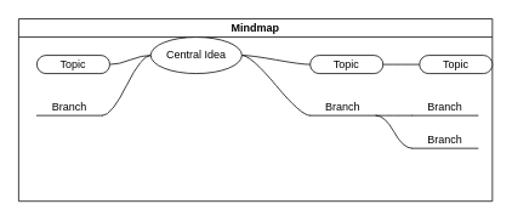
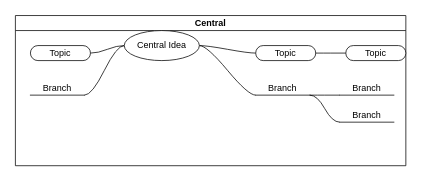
  <mxCell id="0" />
  <mxCell id="1" parent="0" />
- <mxCell id="2" value="Mindmap" style="swimlane;startSize=20;horizontal=1;containerType=tree;" vertex="1" parent="1"><mxGeometry x="20" y="20" width="520" height="200" as="geometry" /></mxCell>
+ <mxCell id="2" value="Central" style="swimlane;startSize=20;horizontal=1;containerType=tree;" vertex="1" parent="1"><mxGeometry x="20" y="20" width="520" height="200" as="geometry" /></mxCell>
  <mxCell id="3" value="" style="edgeStyle=entityRelationEdgeStyle;startArrow=none;endArrow=none;segment=10;curved=1;" edge="1" parent="2" source="7" target="8"><mxGeometry relative="1" as="geometry" /></mxCell>
  <mxCell id="4" value="" style="edgeStyle=entityRelationEdgeStyle;startArrow=none;endArrow=none;segment=10;curved=1;" edge="1" parent="2" source="7" target="9"><mxGeometry relative="1" as="geometry" /></mxCell>
  <mxCell id="5" value="" style="edgeStyle=entityRelationEdgeStyle;startArrow=none;endArrow=none;segment=10;curved=1;" edge="1" parent="2" source="7" target="10"><mxGeometry relative="1" as="geometry" /></mxCell>
  <mxCell id="6" value="" style="edgeStyle=entityRelationEdgeStyle;startArrow=none;endArrow=none;segment=10;curved=1;" edge="1" parent="2" source="7" target="11"><mxGeometry relative="1" as="geometry" /></mxCell>
  <mxCell id="7" value="Central Idea" style="ellipse;whiteSpace=wrap;html=1;align=center;treeFolding=1;treeMoving=1;newEdgeStyle={&quot;edgeStyle&quot;:&quot;entityRelationEdgeStyle&quot;,&quot;startArrow&quot;:&quot;none&quot;,&quot;endArrow&quot;:&quot;none&quot;,&quot;segment&quot;:10,&quot;curved&quot;:1};" vertex="1" parent="2"><mxGeometry x="145" y="20" width="100" height="40" as="geometry" /></mxCell>
  <mxCell id="8" value="Topic" style="whiteSpace=wrap;html=1;rounded=1;arcSize=50;align=center;verticalAlign=middle;strokeWidth=1;autosize=1;spacing=4;treeFolding=1;treeMoving=1;newEdgeStyle={&quot;edgeStyle&quot;:&quot;entityRelationEdgeStyle&quot;,&quot;startArrow&quot;:&quot;none&quot;,&quot;endArrow&quot;:&quot;none&quot;,&quot;segment&quot;:10,&quot;curved&quot;:1};" vertex="1" parent="2"><mxGeometry x="320" y="40" width="80" height="20" as="geometry" /></mxCell>
  <mxCell id="9" value="Branch" style="whiteSpace=wrap;html=1;shape=partialRectangle;top=0;left=0;bottom=1;right=0;points=[[0,1],[1,1]];fillColor=none;align=center;verticalAlign=bottom;routingCenterY=0.5;snapToPoint=1;autosize=1;treeFolding=1;treeMoving=1;newEdgeStyle={&quot;edgeStyle&quot;:&quot;entityRelationEdgeStyle&quot;,&quot;startArrow&quot;:&quot;none&quot;,&quot;endArrow&quot;:&quot;none&quot;,&quot;segment&quot;:10,&quot;curved&quot;:1};" vertex="1" parent="2"><mxGeometry x="320" y="80" width="72" height="26" as="geometry" /></mxCell>
  <mxCell id="10" value="Topic" style="whiteSpace=wrap;html=1;rounded=1;arcSize=50;align=center;verticalAlign=middle;strokeWidth=1;autosize=1;spacing=4;treeFolding=1;treeMoving=1;newEdgeStyle={&quot;edgeStyle&quot;:&quot;entityRelationEdgeStyle&quot;,&quot;startArrow&quot;:&quot;none&quot;,&quot;endArrow&quot;:&quot;none&quot;,&quot;segment&quot;:10,&quot;curved&quot;:1};" vertex="1" parent="2"><mxGeometry x="20" y="40" width="80" height="20" as="geometry" /></mxCell>
  <mxCell id="11" value="Branch" style="whiteSpace=wrap;html=1;shape=partialRectangle;top=0;left=0;bottom=1;right=0;points=[[0,1],[1,1]];fillColor=none;align=center;verticalAlign=bottom;routingCenterY=0.5;snapToPoint=1;autosize=1;treeFolding=1;treeMoving=1;newEdgeStyle={&quot;edgeStyle&quot;:&quot;entityRelationEdgeStyle&quot;,&quot;startArrow&quot;:&quot;none&quot;,&quot;endArrow&quot;:&quot;none&quot;,&quot;segment&quot;:10,&quot;curved&quot;:1};" vertex="1" parent="2"><mxGeometry x="20" y="80" width="72" height="26" as="geometry" /></mxCell>
  <mxCell id="12" value="" style="edgeStyle=entityRelationEdgeStyle;startArrow=none;endArrow=none;segment=10;curved=1;" edge="1" target="13" source="8" parent="2"><mxGeometry relative="1" as="geometry"><mxPoint x="390" y="380" as="sourcePoint" /></mxGeometry></mxCell>
  <mxCell id="13" value="Topic" style="whiteSpace=wrap;html=1;rounded=1;arcSize=50;align=center;verticalAlign=middle;strokeWidth=1;autosize=1;spacing=4;treeFolding=1;treeMoving=1;newEdgeStyle={&quot;edgeStyle&quot;:&quot;entityRelationEdgeStyle&quot;,&quot;startArrow&quot;:&quot;none&quot;,&quot;endArrow&quot;:&quot;none&quot;,&quot;segment&quot;:10,&quot;curved&quot;:1};" vertex="1" parent="2"><mxGeometry x="440" y="40" width="80" height="20" as="geometry" /></mxCell>
  <mxCell id="14" value="" style="edgeStyle=entityRelationEdgeStyle;startArrow=none;endArrow=none;segment=10;curved=1;" edge="1" target="15" source="9" parent="2"><mxGeometry relative="1" as="geometry"><mxPoint x="390" y="380" as="sourcePoint" /></mxGeometry></mxCell>
  <mxCell id="15" value="Branch" style="whiteSpace=wrap;html=1;shape=partialRectangle;top=0;left=0;bottom=1;right=0;points=[[0,1],[1,1]];fillColor=none;align=center;verticalAlign=bottom;routingCenterY=0.5;snapToPoint=1;autosize=1;treeFolding=1;treeMoving=1;newEdgeStyle={&quot;edgeStyle&quot;:&quot;entityRelationEdgeStyle&quot;,&quot;startArrow&quot;:&quot;none&quot;,&quot;endArrow&quot;:&quot;none&quot;,&quot;segment&quot;:10,&quot;curved&quot;:1};" vertex="1" parent="2"><mxGeometry x="432" y="80" width="72" height="26" as="geometry" /></mxCell>
  <mxCell id="16" value="" style="edgeStyle=entityRelationEdgeStyle;startArrow=none;endArrow=none;segment=10;curved=1;" edge="1" target="17" source="9" parent="2"><mxGeometry relative="1" as="geometry"><mxPoint x="390" y="380" as="sourcePoint" /></mxGeometry></mxCell>
  <mxCell id="17" value="Branch" style="whiteSpace=wrap;html=1;shape=partialRectangle;top=0;left=0;bottom=1;right=0;points=[[0,1],[1,1]];fillColor=none;align=center;verticalAlign=bottom;routingCenterY=0.5;snapToPoint=1;autosize=1;treeFolding=1;treeMoving=1;newEdgeStyle={&quot;edgeStyle&quot;:&quot;entityRelationEdgeStyle&quot;,&quot;startArrow&quot;:&quot;none&quot;,&quot;endArrow&quot;:&quot;none&quot;,&quot;segment&quot;:10,&quot;curved&quot;:1};" vertex="1" parent="2"><mxGeometry x="432" y="116" width="72" height="26" as="geometry" /></mxCell>
